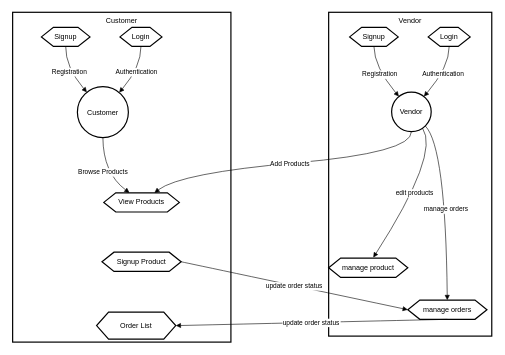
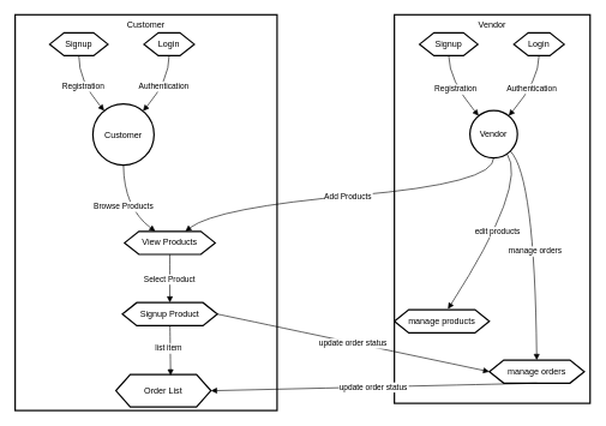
  <mxCell id="0" />
  <mxCell id="1" parent="0" />
  <mxCell id="2" value="Vendor" style="whiteSpace=wrap;strokeWidth=2;verticalAlign=top;" parent="1" vertex="1"><mxGeometry x="547" width="272" height="540" as="geometry" y="20" /></mxCell>
  <mxCell id="3" value="Vendor" style="ellipse;aspect=fixed;strokeWidth=2;whiteSpace=wrap;" parent="1" vertex="1"><mxGeometry x="652" y="153" width="66" height="66" as="geometry" /></mxCell>
  <mxCell id="4" value="Signup" style="shape=hexagon;perimeter=hexagonPerimeter2;fixedSize=1;strokeWidth=2;whiteSpace=wrap;" parent="1" vertex="1"><mxGeometry x="582" y="45" width="81" height="32" as="geometry" /></mxCell>
  <mxCell id="5" value="Login" style="shape=hexagon;perimeter=hexagonPerimeter2;fixedSize=1;strokeWidth=2;whiteSpace=wrap;" parent="1" vertex="1"><mxGeometry x="713" y="45" width="70" height="32" as="geometry" /></mxCell>
  <mxCell id="6" value="Customer" style="whiteSpace=wrap;strokeWidth=2;verticalAlign=top;" parent="1" vertex="1"><mxGeometry width="364" height="550" as="geometry" x="20" y="20" /></mxCell>
  <mxCell id="7" value="Customer" style="ellipse;aspect=fixed;strokeWidth=2;whiteSpace=wrap;" parent="1" vertex="1"><mxGeometry x="128" y="144" width="85" height="85" as="geometry" /></mxCell>
  <mxCell id="8" value="Signup" style="shape=hexagon;perimeter=hexagonPerimeter2;fixedSize=1;strokeWidth=2;whiteSpace=wrap;" parent="1" vertex="1"><mxGeometry x="68" y="45" width="81" height="32" as="geometry" /></mxCell>
  <mxCell id="9" value="Login" style="shape=hexagon;perimeter=hexagonPerimeter2;fixedSize=1;strokeWidth=2;whiteSpace=wrap;" parent="1" vertex="1"><mxGeometry x="199" y="45" width="70" height="32" as="geometry" /></mxCell>
  <mxCell id="10" value="View Products" style="shape=hexagon;perimeter=hexagonPerimeter2;fixedSize=1;strokeWidth=2;whiteSpace=wrap;" parent="1" vertex="1"><mxGeometry x="172" y="321" width="126" height="32" as="geometry" /></mxCell>
  <mxCell id="11" value="Signup Product" style="shape=hexagon;perimeter=hexagonPerimeter2;fixedSize=1;strokeWidth=2;whiteSpace=wrap;" parent="1" vertex="1"><mxGeometry x="169" y="420" width="132" height="32" as="geometry" /></mxCell>
  <mxCell id="12" value="Registration" style="curved=1;startArrow=none;endArrow=block;exitX=0.5;exitY=1;entryX=0.09;entryY=0;" parent="1" source="8" target="7" edge="1"><mxGeometry relative="1" as="geometry"><Array as="points"><mxPoint x="108" y="111" /></Array></mxGeometry></mxCell>
  <mxCell id="13" value="Authentication" style="curved=1;startArrow=none;endArrow=block;exitX=0.5;exitY=1;entryX=0.92;entryY=0;" parent="1" source="9" target="7" edge="1"><mxGeometry relative="1" as="geometry"><Array as="points"><mxPoint x="234" y="111" /></Array></mxGeometry></mxCell>
  <mxCell id="14" value="Browse Products" style="curved=1;startArrow=none;endArrow=block;exitX=0.51;exitY=1;entryX=0.34;entryY=0;" parent="1" source="7" target="10" edge="1"><mxGeometry relative="1" as="geometry"><Array as="points"><mxPoint x="171" y="288" /></Array></mxGeometry></mxCell>
+ <mxCell id="15" value="Select Product" style="curved=1;startArrow=none;endArrow=block;exitX=0.5;exitY=1;entryX=0.5;entryY=0;" parent="1" source="10" target="11" edge="1"><mxGeometry relative="1" as="geometry"><Array as="points" /></mxGeometry></mxCell>
  <mxCell id="16" value="Registration" style="curved=1;startArrow=none;endArrow=block;exitX=0.5;exitY=1;entryX=0.09;entryY=0;" parent="1" source="4" target="3" edge="1"><mxGeometry relative="1" as="geometry"><Array as="points"><mxPoint x="623" y="111" /></Array></mxGeometry></mxCell>
  <mxCell id="17" value="Authentication" style="curved=1;startArrow=none;endArrow=block;exitX=0.5;exitY=1;entryX=0.92;entryY=0;" parent="1" source="5" target="3" edge="1"><mxGeometry relative="1" as="geometry"><Array as="points"><mxPoint x="748" y="111" /></Array></mxGeometry></mxCell>
  <mxCell id="18" value="Add Products" style="curved=1;startArrow=none;endArrow=block;exitX=0.51;exitY=1.01;entryX=0.67;entryY=0;" parent="1" source="3" target="10" edge="1"><mxGeometry relative="1" as="geometry"><Array as="points"><mxPoint x="686" y="254" /><mxPoint x="300" y="288" /></Array></mxGeometry></mxCell>
  <mxCell id="19" value="manage orders" style="shape=hexagon;perimeter=hexagonPerimeter2;fixedSize=1;strokeWidth=2;whiteSpace=wrap;" vertex="1" parent="1"><mxGeometry x="679" y="500" width="132" height="32" as="geometry" /></mxCell>
  <mxCell id="20" value="Order List" style="shape=hexagon;perimeter=hexagonPerimeter2;fixedSize=1;strokeWidth=2;whiteSpace=wrap;" vertex="1" parent="1"><mxGeometry x="160" y="520" width="132" height="45" as="geometry" /></mxCell>
+ <mxCell id="21" value="list item" style="curved=1;startArrow=none;endArrow=block;entryX=0.576;entryY=0.031;entryDx=0;entryDy=0;entryPerimeter=0;" edge="1" parent="1" source="11" target="20"><mxGeometry x="-0.12" y="-2" relative="1" as="geometry"><Array as="points" /><mxPoint x="245" y="363" as="sourcePoint" /><mxPoint x="245" y="430" as="targetPoint" /><mxPoint as="offset" /></mxGeometry></mxCell>
  <mxCell id="22" value="update order status" style="curved=1;startArrow=none;endArrow=block;exitX=0.5;exitY=1;entryX=1;entryY=0.5;exitDx=0;exitDy=0;entryDx=0;entryDy=0;" edge="1" parent="1" source="19" target="20"><mxGeometry relative="1" as="geometry"><Array as="points" /><mxPoint x="669.996" y="340" as="sourcePoint" /><mxPoint x="470" y="471" as="targetPoint" /></mxGeometry></mxCell>
  <mxCell id="23" value="update order status" style="curved=1;startArrow=none;endArrow=block;exitX=1;exitY=0.5;entryX=0;entryY=0.5;exitDx=0;exitDy=0;entryDx=0;entryDy=0;" edge="1" parent="1" source="11" target="19"><mxGeometry relative="1" as="geometry"><Array as="points" /><mxPoint x="693" y="312" as="sourcePoint" /><mxPoint x="302" y="546" as="targetPoint" /></mxGeometry></mxCell>
- <mxCell id="24" value="manage product" style="shape=hexagon;perimeter=hexagonPerimeter2;fixedSize=1;strokeWidth=2;whiteSpace=wrap;size=20;" vertex="1" parent="1"><mxGeometry x="547" y="430" width="132" height="32" as="geometry" /></mxCell>
+ <mxCell id="24" value="manage products" style="shape=hexagon;perimeter=hexagonPerimeter2;fixedSize=1;strokeWidth=2;whiteSpace=wrap;size=20;" vertex="1" parent="1"><mxGeometry x="547" y="430" width="132" height="32" as="geometry" /></mxCell>
  <mxCell id="25" value="edit products" style="curved=1;startArrow=none;endArrow=block;entryX=0.564;entryY=-0.031;entryDx=0;entryDy=0;entryPerimeter=0;" edge="1" parent="1" source="3" target="24"><mxGeometry relative="1" as="geometry"><Array as="points"><mxPoint x="732.5" y="255.95" /></Array><mxPoint x="687.911" y="219.005" as="sourcePoint" /><mxPoint x="600" y="331.95" as="targetPoint" /></mxGeometry></mxCell>
  <mxCell id="26" value="manage orders" style="curved=1;startArrow=none;endArrow=block;" edge="1" parent="1" source="3" target="19"><mxGeometry relative="1" as="geometry"><Array as="points"><mxPoint x="742" y="244" /></Array><mxPoint x="742" y="210" as="sourcePoint" /><mxPoint x="783" y="293" as="targetPoint" /></mxGeometry></mxCell>
